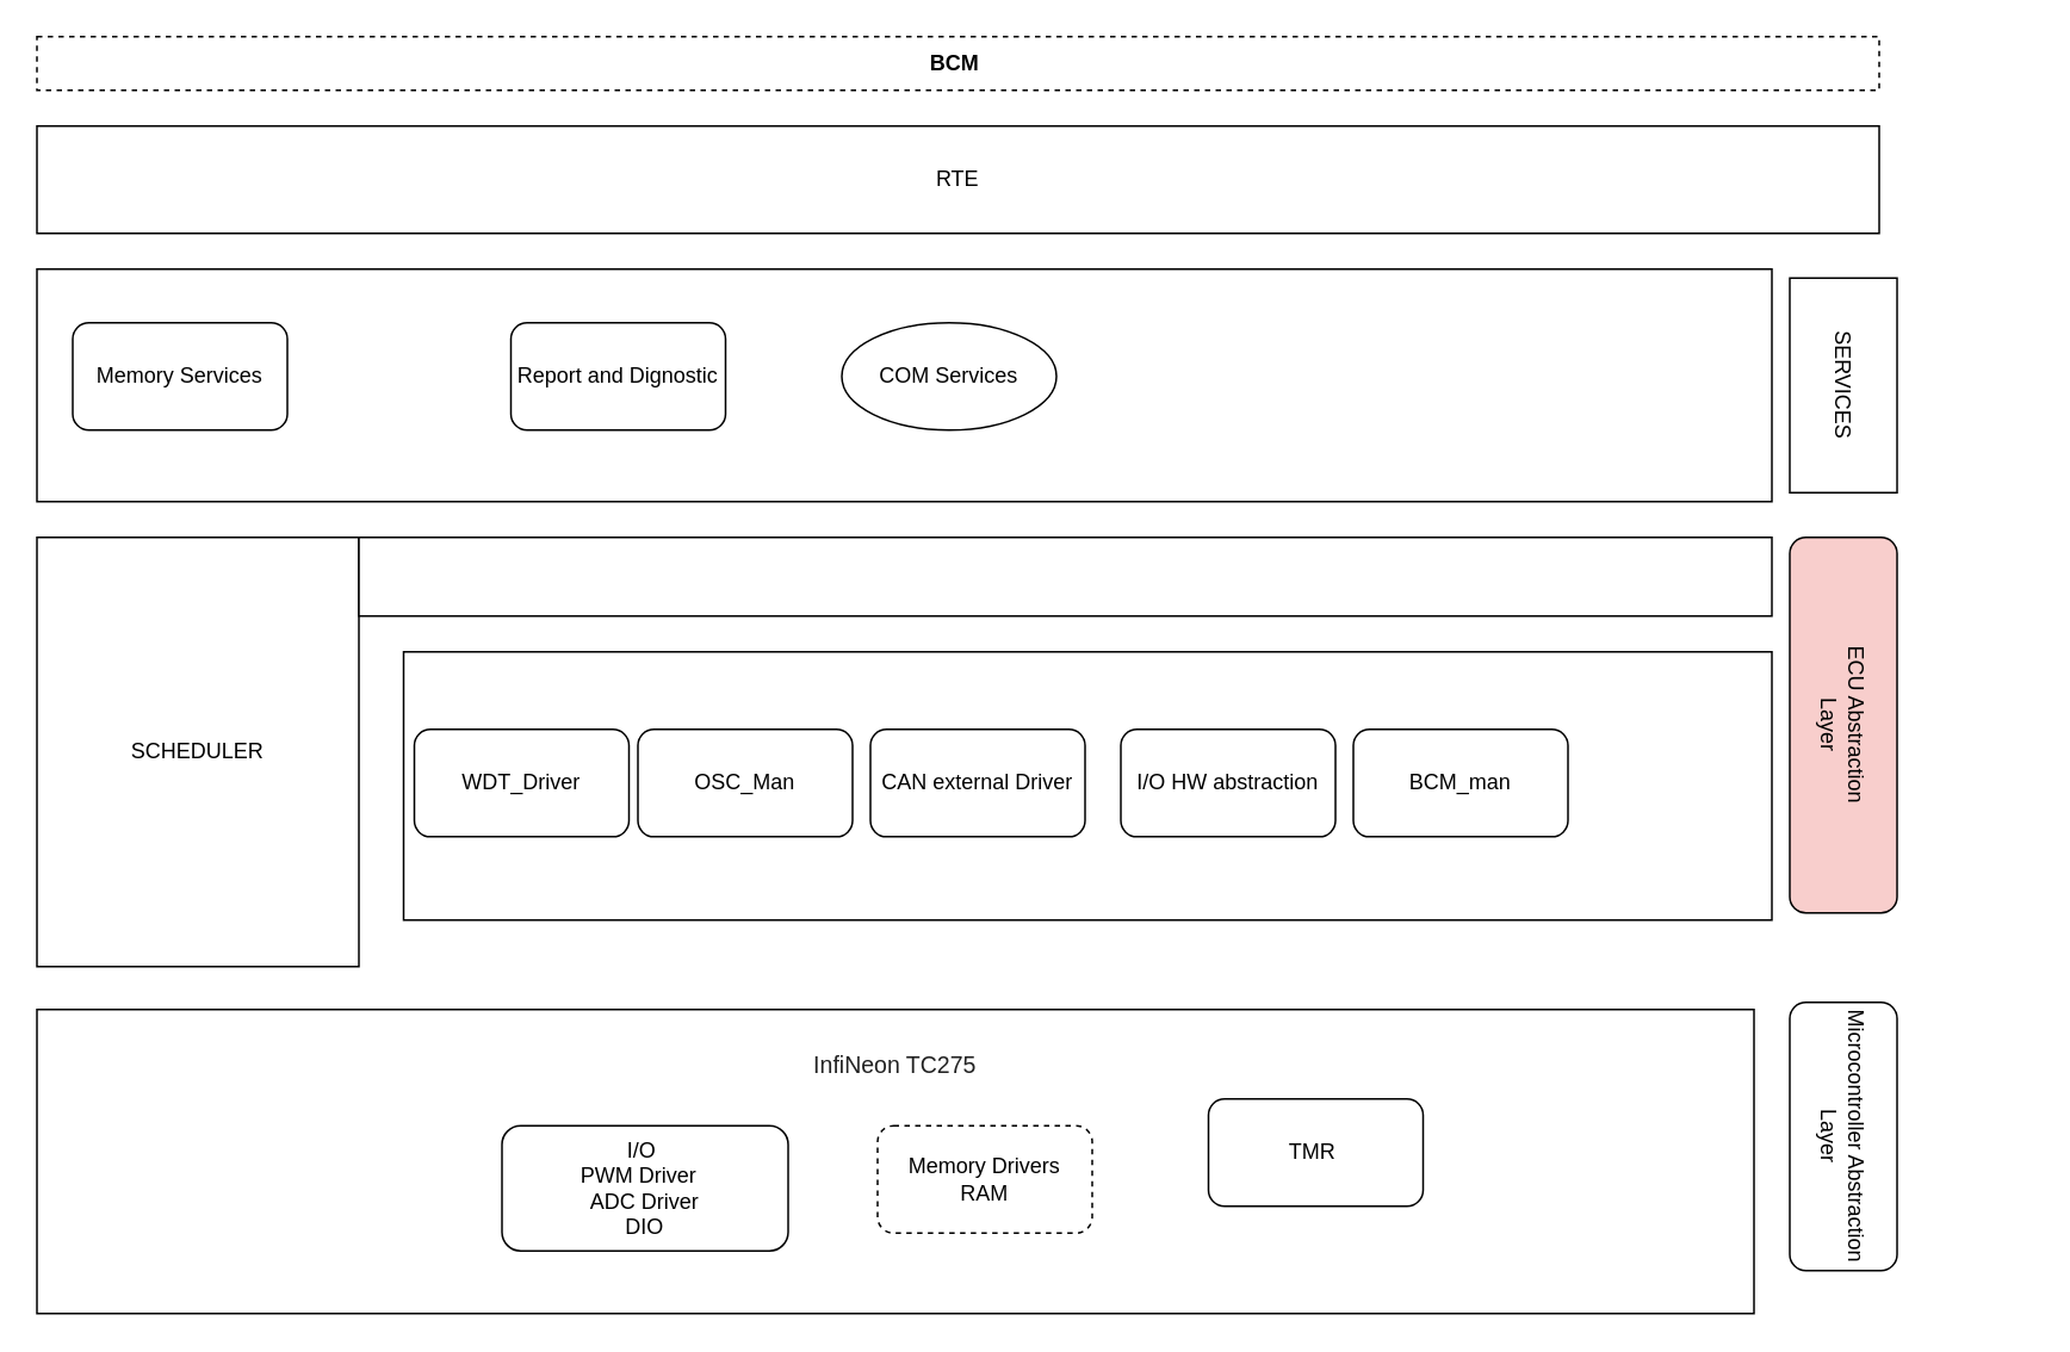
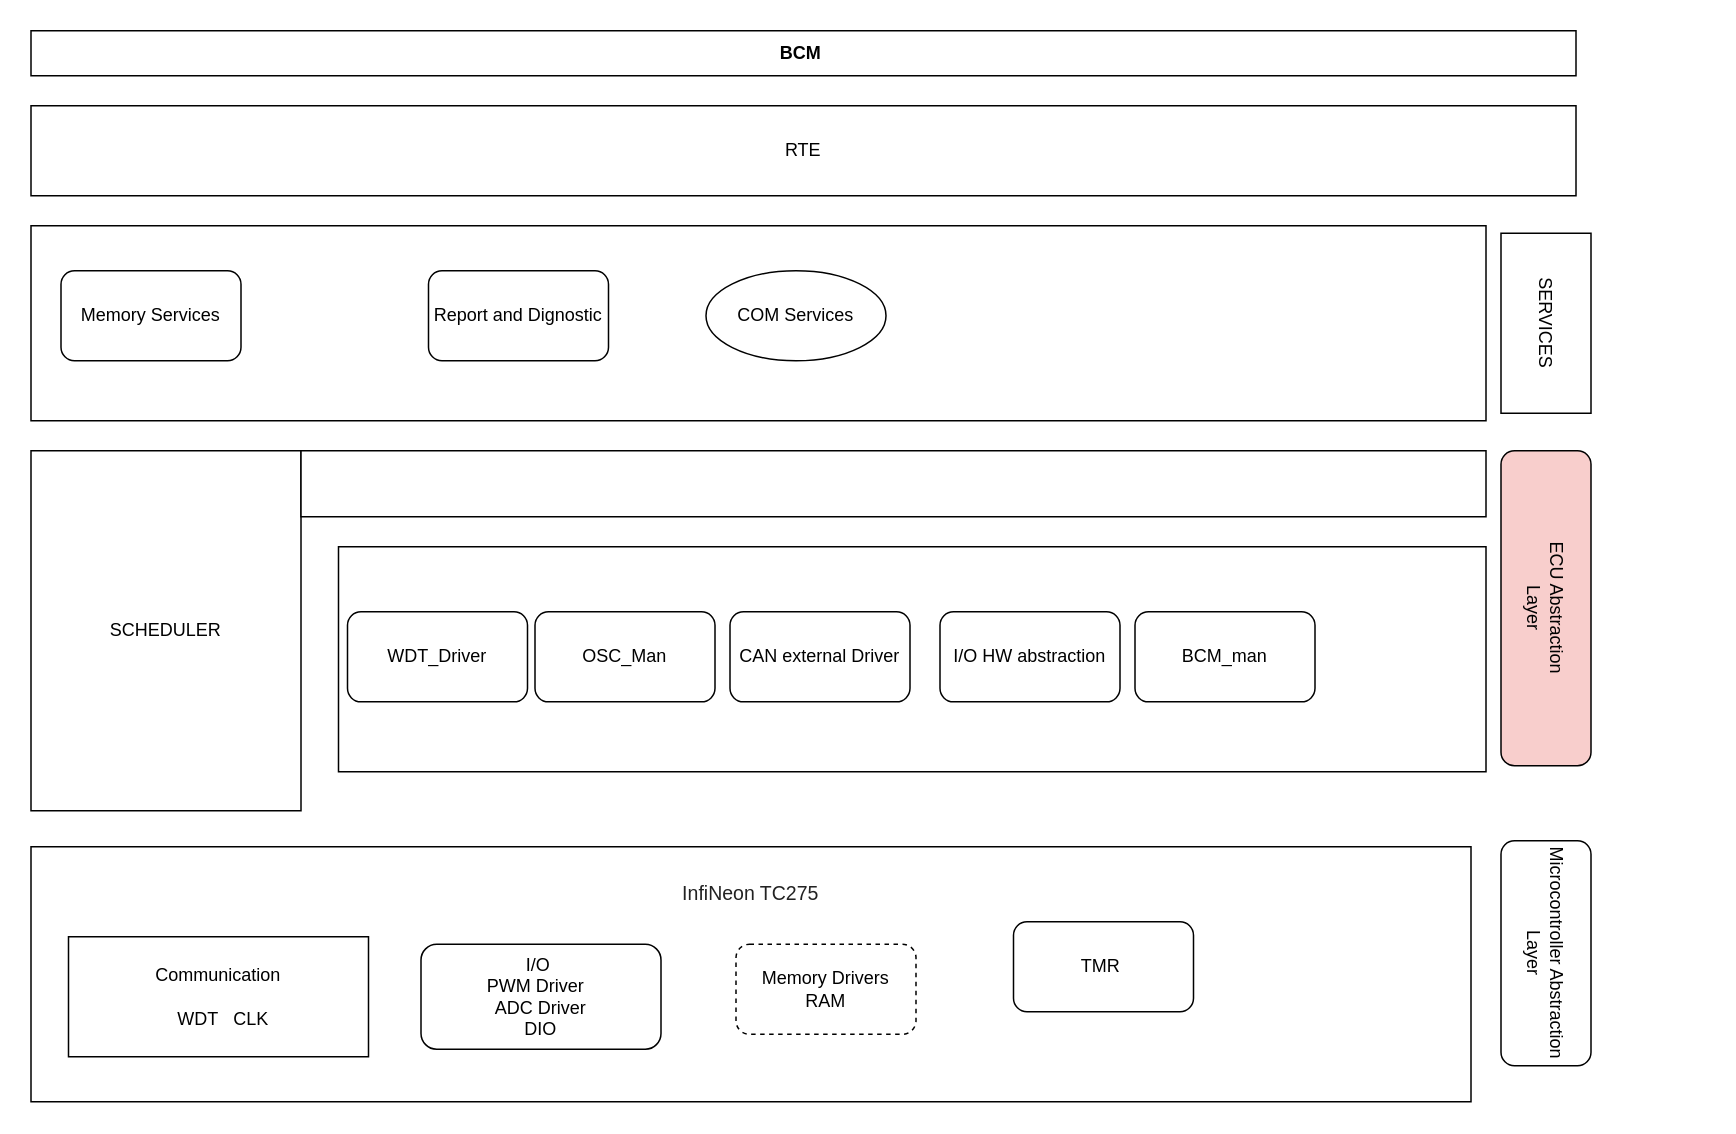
  <mxCell id="0" />
  <mxCell id="1" parent="0" />
- <mxCell id="2" value="&lt;b&gt;BCM&amp;nbsp;&lt;/b&gt;" style="rounded=0;whiteSpace=wrap;html=1;dashed=1;" parent="1" vertex="1"><mxGeometry x="20" y="20" width="1030" height="30" as="geometry" /></mxCell>
+ <mxCell id="2" value="&lt;b&gt;BCM&amp;nbsp;&lt;/b&gt;" style="rounded=0;whiteSpace=wrap;html=1;" parent="1" vertex="1"><mxGeometry x="20" y="20" width="1030" height="30" as="geometry" /></mxCell>
  <mxCell id="3" value="RTE" style="rounded=0;whiteSpace=wrap;html=1;" parent="1" vertex="1"><mxGeometry x="20" y="70" width="1030" height="60" as="geometry" /></mxCell>
  <mxCell id="4" value="" style="rounded=0;whiteSpace=wrap;html=1;" parent="1" vertex="1"><mxGeometry x="20" y="150" width="970" height="130" as="geometry" /></mxCell>
  <mxCell id="5" value="SCHEDULER" style="rounded=0;whiteSpace=wrap;html=1;" parent="1" vertex="1"><mxGeometry x="20" y="300" width="180" height="240" as="geometry" /></mxCell>
  <mxCell id="6" value="" style="rounded=0;whiteSpace=wrap;html=1;" parent="1" vertex="1"><mxGeometry x="200" y="300" width="790" height="44" as="geometry" /></mxCell>
  <mxCell id="7" value="" style="rounded=0;whiteSpace=wrap;html=1;" parent="1" vertex="1"><mxGeometry x="225" y="364" width="765" height="150" as="geometry" /></mxCell>
  <mxCell id="8" value="&lt;div style=&quot;text-align: start;&quot;&gt;&lt;font size=&quot;2&quot; face=&quot;Arial, Helvetica, sans-serif&quot; color=&quot;#222222&quot;&gt;&lt;span style=&quot;background-color: rgb(255, 255, 255);&quot;&gt;InfiNeon TC275&lt;/span&gt;&lt;/font&gt;&lt;/div&gt;&lt;div style=&quot;text-align: start;&quot;&gt;&lt;font size=&quot;2&quot; face=&quot;Arial, Helvetica, sans-serif&quot; color=&quot;#222222&quot;&gt;&lt;span style=&quot;background-color: rgb(255, 255, 255);&quot;&gt;&lt;br&gt;&lt;/span&gt;&lt;/font&gt;&lt;/div&gt;&lt;div style=&quot;text-align: start;&quot;&gt;&lt;font size=&quot;2&quot; face=&quot;Arial, Helvetica, sans-serif&quot; color=&quot;#222222&quot;&gt;&lt;span style=&quot;background-color: rgb(255, 255, 255);&quot;&gt;&lt;br&gt;&lt;/span&gt;&lt;/font&gt;&lt;/div&gt;&lt;div style=&quot;text-align: start;&quot;&gt;&lt;font size=&quot;2&quot; face=&quot;Arial, Helvetica, sans-serif&quot; color=&quot;#222222&quot;&gt;&lt;span style=&quot;background-color: rgb(255, 255, 255);&quot;&gt;&lt;br&gt;&lt;/span&gt;&lt;/font&gt;&lt;/div&gt;&lt;div style=&quot;text-align: start;&quot;&gt;&lt;font size=&quot;2&quot; face=&quot;Arial, Helvetica, sans-serif&quot; color=&quot;#222222&quot;&gt;&lt;span style=&quot;background-color: rgb(255, 255, 255);&quot;&gt;&lt;br&gt;&lt;/span&gt;&lt;/font&gt;&lt;/div&gt;&lt;div style=&quot;text-align: start;&quot;&gt;&lt;font size=&quot;2&quot; face=&quot;Arial, Helvetica, sans-serif&quot; color=&quot;#222222&quot;&gt;&lt;span style=&quot;background-color: rgb(255, 255, 255);&quot;&gt;&lt;br&gt;&lt;/span&gt;&lt;/font&gt;&lt;/div&gt;&lt;div style=&quot;text-align: start;&quot;&gt;&lt;font size=&quot;2&quot; face=&quot;Arial, Helvetica, sans-serif&quot; color=&quot;#222222&quot;&gt;&lt;span style=&quot;background-color: rgb(255, 255, 255);&quot;&gt;&lt;br&gt;&lt;/span&gt;&lt;/font&gt;&lt;/div&gt;&lt;div style=&quot;text-align: start;&quot;&gt;&lt;br&gt;&lt;/div&gt;" style="rounded=0;whiteSpace=wrap;html=1;" parent="1" vertex="1"><mxGeometry x="20" y="564" width="960" height="170" as="geometry" /></mxCell>
+ <mxCell id="9" value="Communication&lt;br&gt;&lt;br&gt;&amp;nbsp; WDT&amp;nbsp; &amp;nbsp;CLK" style="rounded=0;whiteSpace=wrap;html=1;" parent="1" vertex="1"><mxGeometry x="45" y="624" width="200" height="80" as="geometry" /></mxCell>
  <mxCell id="10" value="I/O&amp;nbsp;&lt;br&gt;PWM Driver&amp;nbsp;&amp;nbsp;&lt;br&gt;ADC Driver&lt;br&gt;DIO" style="rounded=1;whiteSpace=wrap;html=1;" parent="1" vertex="1"><mxGeometry x="280" y="629" width="160" height="70" as="geometry" /></mxCell>
  <mxCell id="11" value="Memory Drivers&lt;br&gt;RAM" style="rounded=1;whiteSpace=wrap;html=1;dashed=1;" parent="1" vertex="1"><mxGeometry x="490" y="629" width="120" height="60" as="geometry" /></mxCell>
  <mxCell id="12" value="TMR&amp;nbsp;" style="rounded=1;whiteSpace=wrap;html=1;" parent="1" vertex="1"><mxGeometry x="675" y="614" width="120" height="60" as="geometry" /></mxCell>
  <mxCell id="13" value="OSC_Man" style="rounded=1;whiteSpace=wrap;html=1;" parent="1" vertex="1"><mxGeometry x="356" y="407.41" width="120" height="60" as="geometry" /></mxCell>
  <mxCell id="14" value="I/O HW abstraction" style="rounded=1;whiteSpace=wrap;html=1;" parent="1" vertex="1"><mxGeometry x="626" y="407.41" width="120" height="60" as="geometry" /></mxCell>
  <mxCell id="15" style="edgeStyle=orthogonalEdgeStyle;rounded=0;orthogonalLoop=1;jettySize=auto;html=1;exitX=0.5;exitY=1;exitDx=0;exitDy=0;" parent="1" source="14" target="14" edge="1"><mxGeometry relative="1" as="geometry" /></mxCell>
  <mxCell id="16" value="BCM_man" style="rounded=1;whiteSpace=wrap;html=1;" parent="1" vertex="1"><mxGeometry x="756" y="407.41" width="120" height="60" as="geometry" /></mxCell>
  <mxCell id="17" value="CAN external Driver" style="rounded=1;whiteSpace=wrap;html=1;" parent="1" vertex="1"><mxGeometry x="486" y="407.41" width="120" height="60" as="geometry" /></mxCell>
  <mxCell id="18" value="WDT_Driver" style="rounded=1;whiteSpace=wrap;html=1;" parent="1" vertex="1"><mxGeometry x="231" y="407.41" width="120" height="60" as="geometry" /></mxCell>
  <mxCell id="19" value="Memory Services" style="rounded=1;whiteSpace=wrap;html=1;glass=0;" parent="1" vertex="1"><mxGeometry x="40" y="180" width="120" height="60" as="geometry" /></mxCell>
  <mxCell id="20" value="Report and Dignostic" style="rounded=1;whiteSpace=wrap;html=1;" parent="1" vertex="1"><mxGeometry x="285" y="180" width="120" height="60" as="geometry" /></mxCell>
  <mxCell id="21" value="COM Services" style="ellipse;whiteSpace=wrap;html=1;" parent="1" vertex="1"><mxGeometry x="470" y="180" width="120" height="60" as="geometry" /></mxCell>
  <mxCell id="22" value="SERVICES" style="rounded=0;whiteSpace=wrap;html=1;rotation=90;" vertex="1" parent="1"><mxGeometry x="970" y="185" width="120" height="60" as="geometry" /></mxCell>
  <mxCell id="23" value="ECU Abstraction&lt;br&gt;Layer" style="rounded=1;whiteSpace=wrap;html=1;rotation=90;fillColor=#f8cecc;" vertex="1" parent="1"><mxGeometry x="925" y="375" width="210" height="60" as="geometry" /></mxCell>
  <mxCell id="24" value="Microcontroller Abstraction Layer" style="rounded=1;whiteSpace=wrap;html=1;rotation=90;" vertex="1" parent="1"><mxGeometry x="955" y="605" width="150" height="60" as="geometry" /></mxCell>
